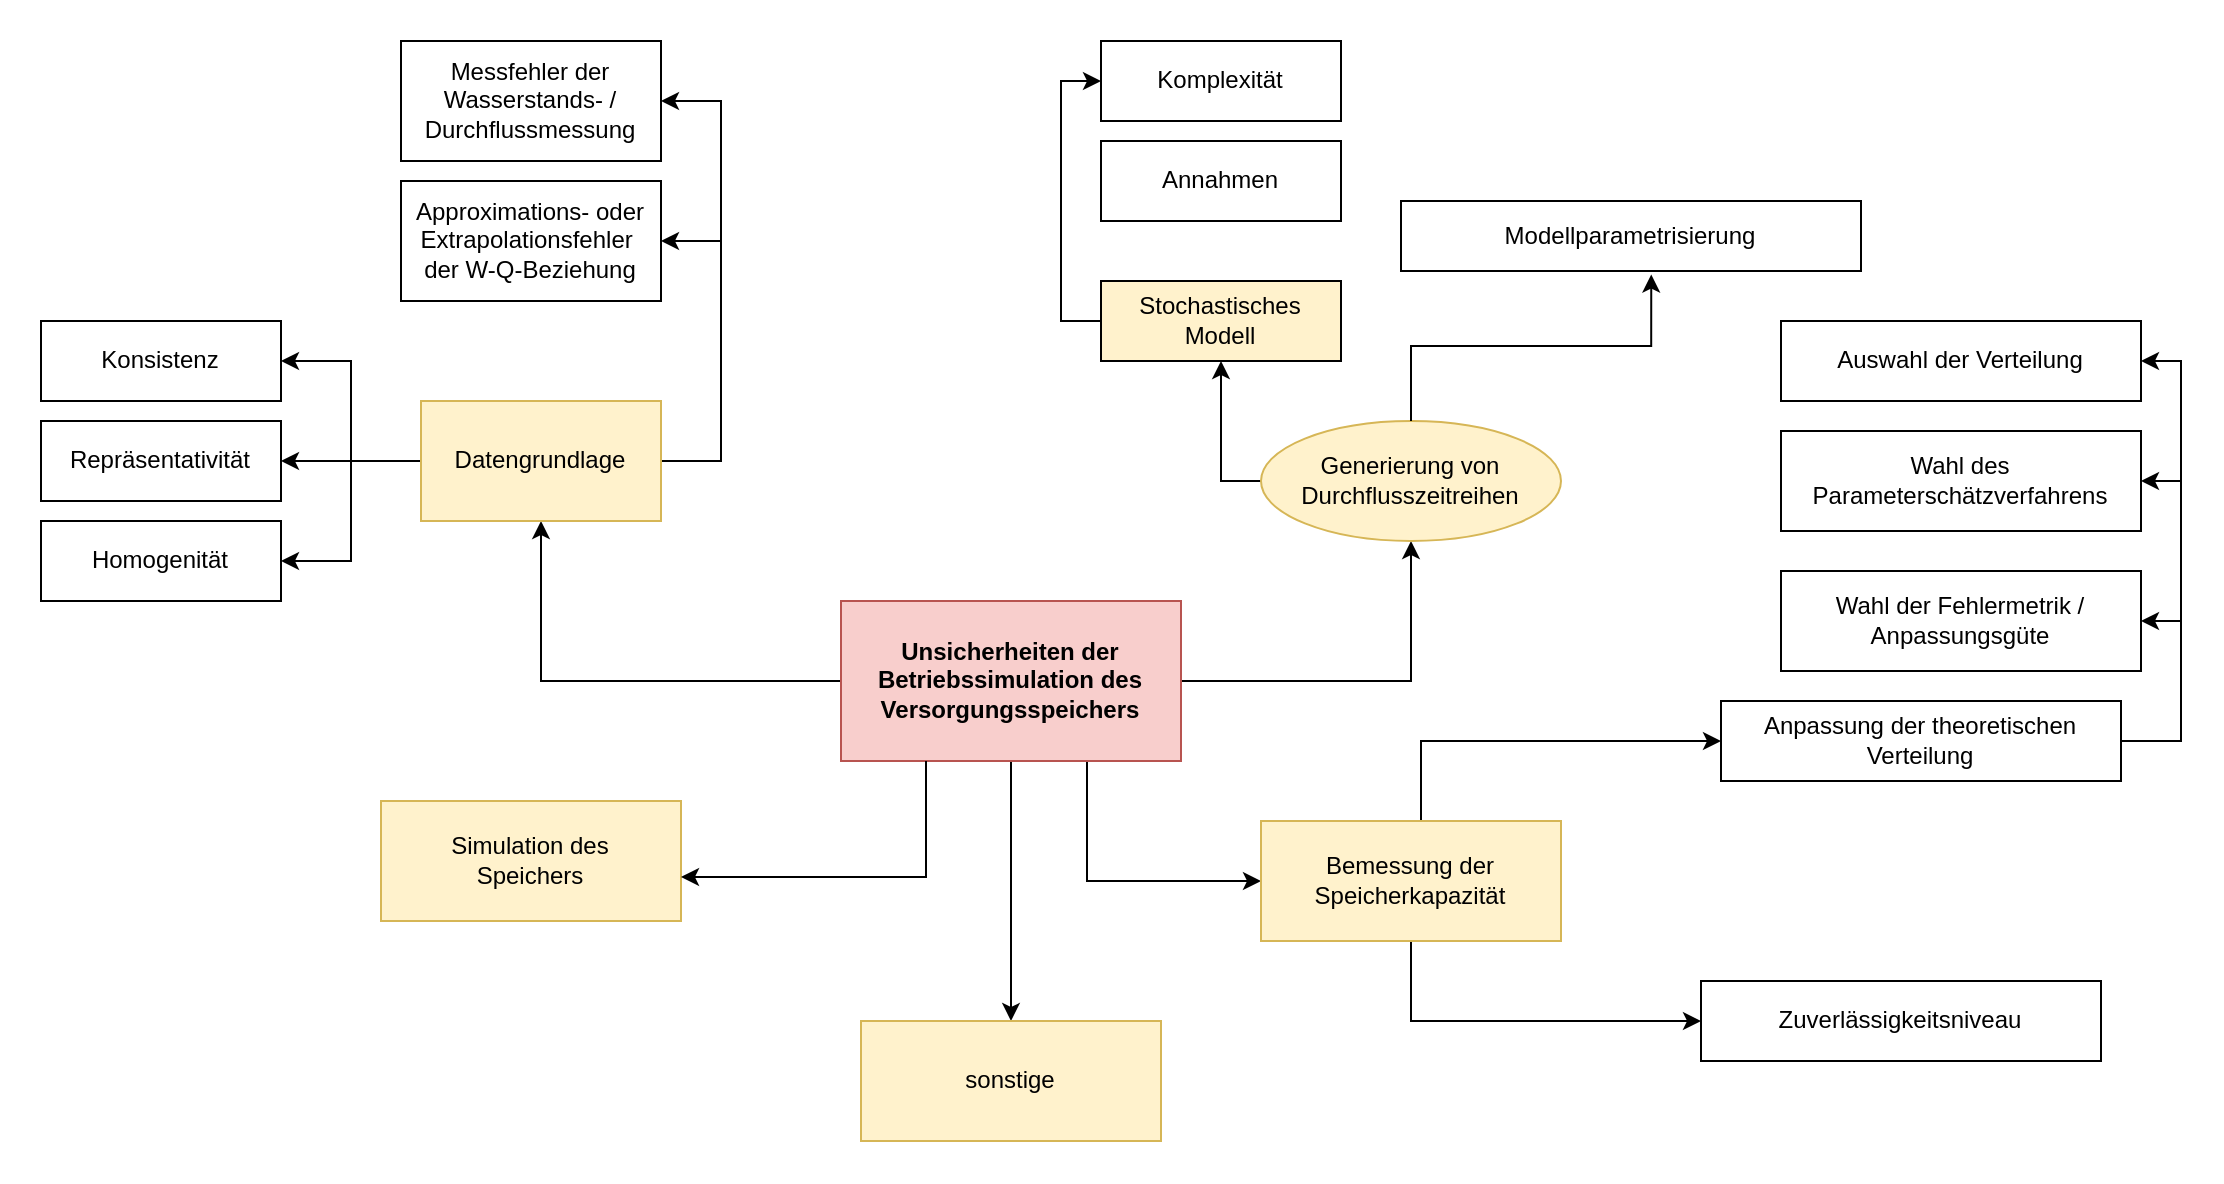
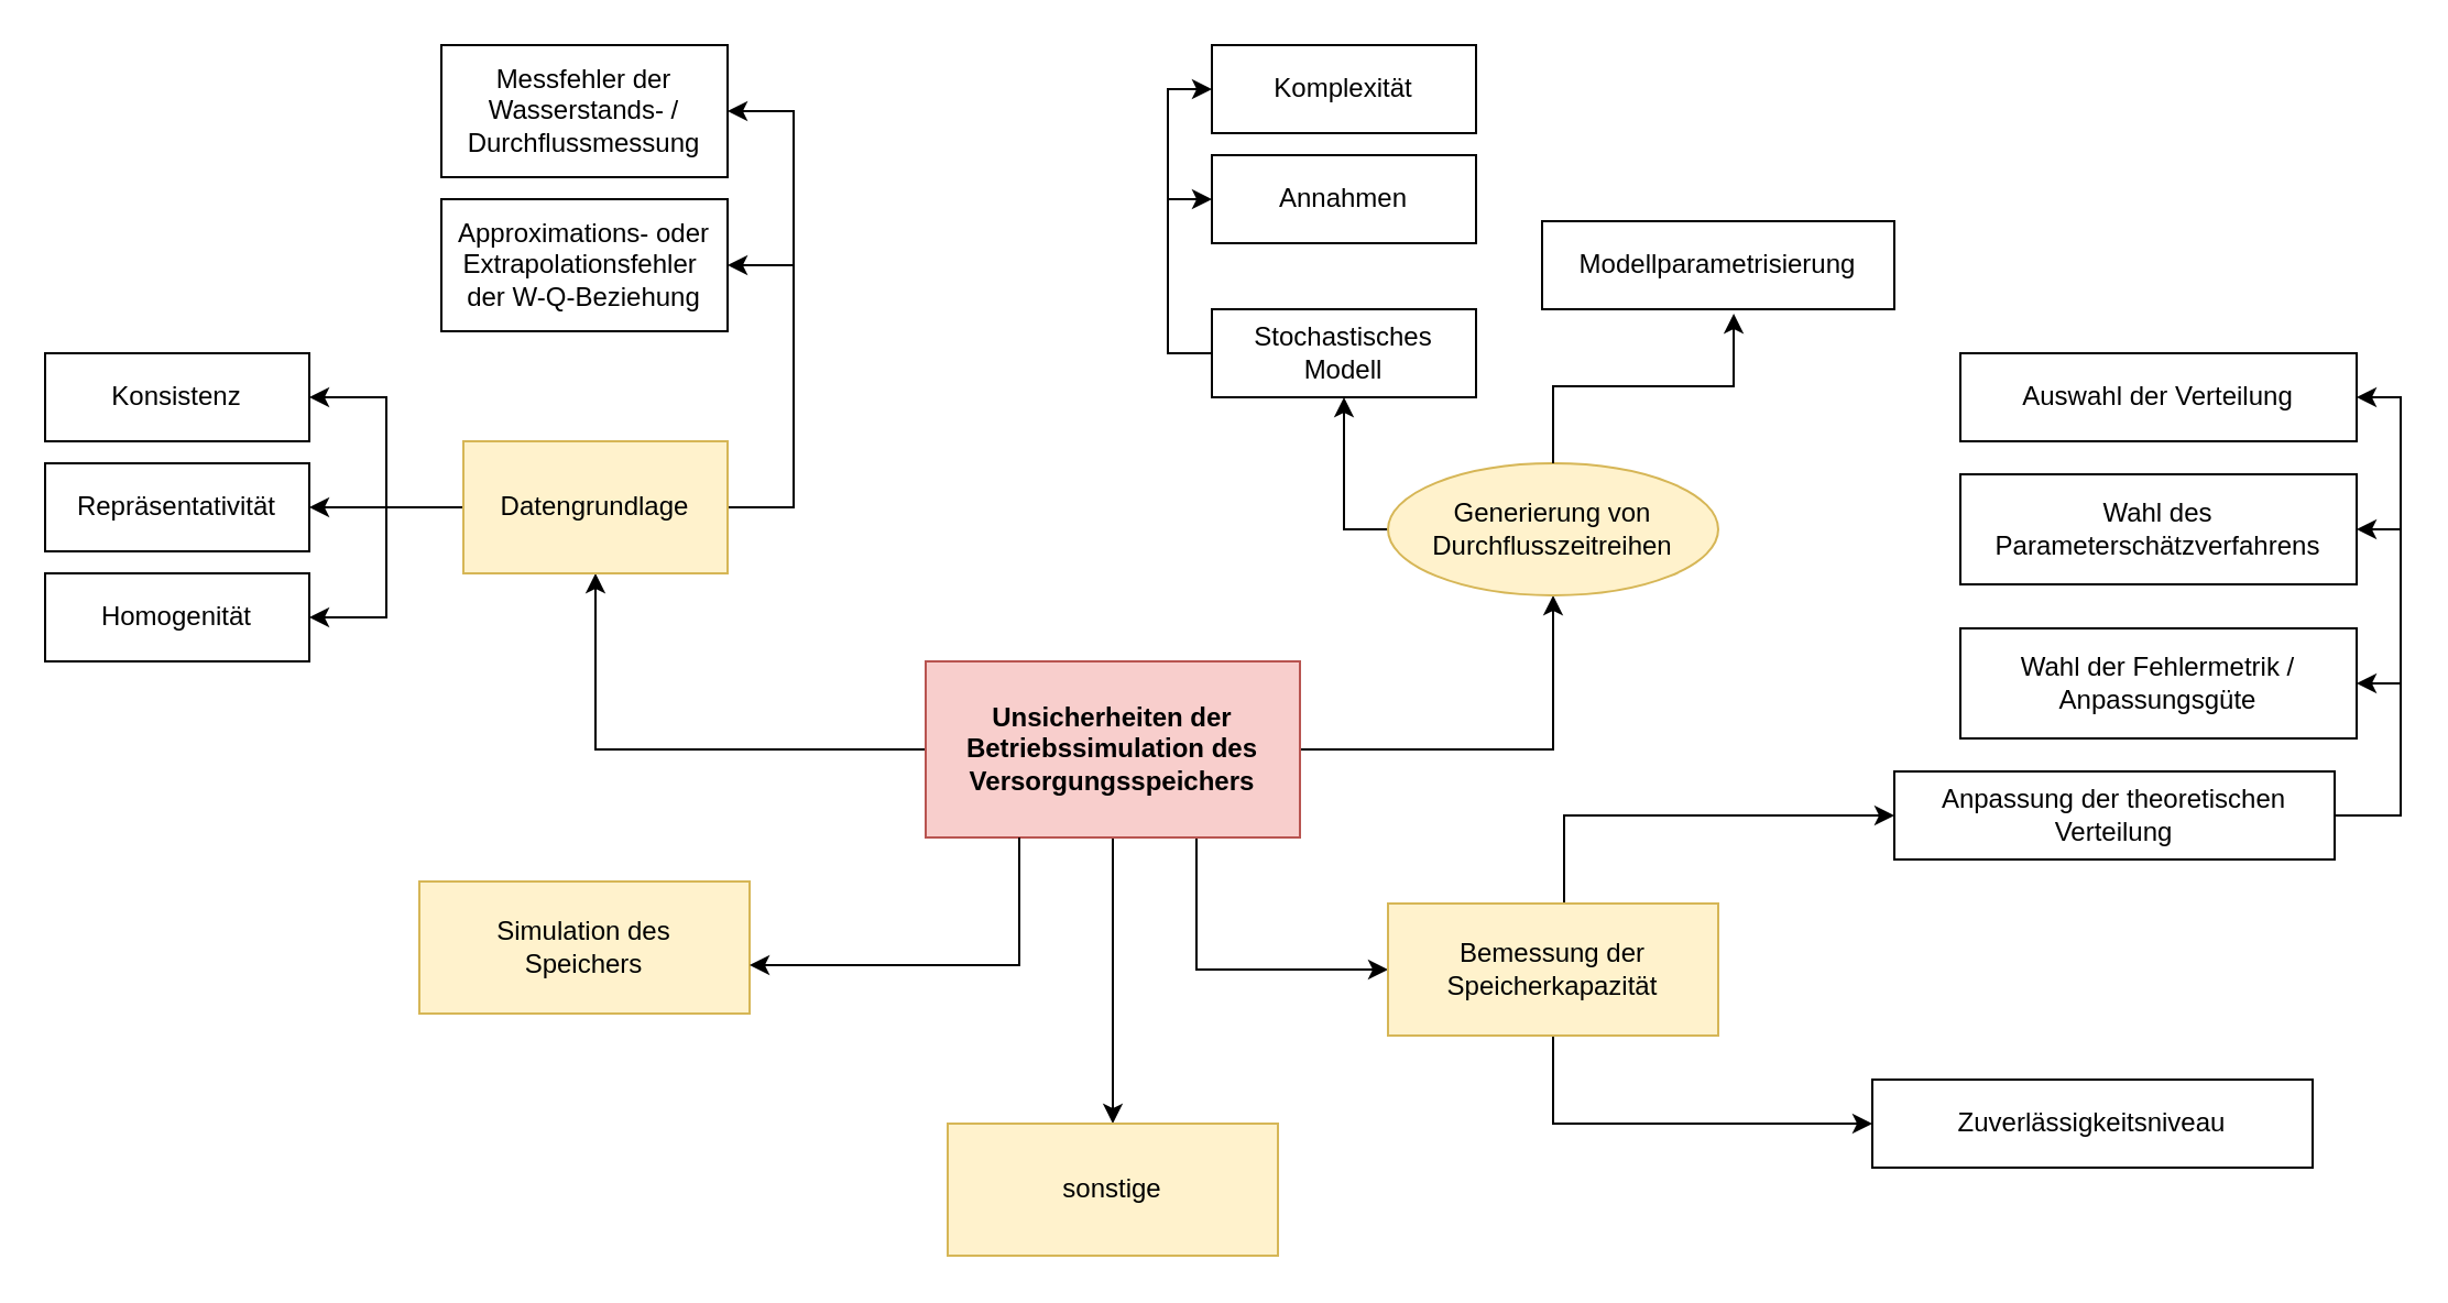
  <mxCell id="0" />
  <mxCell id="1" parent="0" />
  <mxCell id="2" style="edgeStyle=orthogonalEdgeStyle;rounded=0;orthogonalLoop=1;jettySize=auto;html=1;entryX=0.5;entryY=1;entryDx=0;entryDy=0;" edge="1" parent="1" source="6" target="12"><mxGeometry relative="1" as="geometry" /></mxCell>
  <mxCell id="3" style="edgeStyle=orthogonalEdgeStyle;rounded=0;orthogonalLoop=1;jettySize=auto;html=1;exitX=1;exitY=0.5;exitDx=0;exitDy=0;entryX=0.5;entryY=1;entryDx=0;entryDy=0;" edge="1" parent="1" source="6" target="18"><mxGeometry relative="1" as="geometry" /></mxCell>
  <mxCell id="4" style="edgeStyle=orthogonalEdgeStyle;rounded=0;orthogonalLoop=1;jettySize=auto;html=1;exitX=0.75;exitY=1;exitDx=0;exitDy=0;" edge="1" parent="1" source="6" target="29"><mxGeometry relative="1" as="geometry"><Array as="points"><mxPoint x="543" y="440" /></Array></mxGeometry></mxCell>
  <mxCell id="5" style="edgeStyle=orthogonalEdgeStyle;rounded=0;orthogonalLoop=1;jettySize=auto;html=1;exitX=0.5;exitY=1;exitDx=0;exitDy=0;" edge="1" parent="1" source="6" target="26"><mxGeometry relative="1" as="geometry" /></mxCell>
  <mxCell id="6" value="&lt;b&gt;Unsicherheiten der Betriebssimulation des Versorgungsspeichers&lt;/b&gt;" style="rounded=0;whiteSpace=wrap;html=1;fillColor=#f8cecc;strokeColor=#b85450;" vertex="1" parent="1"><mxGeometry x="420" y="300" width="170" height="80" as="geometry" /></mxCell>
  <mxCell id="7" style="edgeStyle=orthogonalEdgeStyle;rounded=0;orthogonalLoop=1;jettySize=auto;html=1;entryX=1;entryY=0.5;entryDx=0;entryDy=0;" edge="1" parent="1" source="12" target="14"><mxGeometry relative="1" as="geometry" /></mxCell>
  <mxCell id="8" style="edgeStyle=orthogonalEdgeStyle;rounded=0;orthogonalLoop=1;jettySize=auto;html=1;exitX=0;exitY=0.5;exitDx=0;exitDy=0;entryX=1;entryY=0.5;entryDx=0;entryDy=0;" edge="1" parent="1" source="12" target="13"><mxGeometry relative="1" as="geometry" /></mxCell>
  <mxCell id="9" style="edgeStyle=orthogonalEdgeStyle;rounded=0;orthogonalLoop=1;jettySize=auto;html=1;exitX=0;exitY=0.5;exitDx=0;exitDy=0;entryX=1;entryY=0.5;entryDx=0;entryDy=0;" edge="1" parent="1" source="12" target="15"><mxGeometry relative="1" as="geometry" /></mxCell>
  <mxCell id="10" style="edgeStyle=orthogonalEdgeStyle;rounded=0;orthogonalLoop=1;jettySize=auto;html=1;entryX=1;entryY=0.5;entryDx=0;entryDy=0;" edge="1" parent="1" source="12" target="16"><mxGeometry relative="1" as="geometry"><Array as="points"><mxPoint x="360" y="230" /><mxPoint x="360" y="50" /></Array></mxGeometry></mxCell>
  <mxCell id="11" style="edgeStyle=orthogonalEdgeStyle;rounded=0;orthogonalLoop=1;jettySize=auto;html=1;exitX=1;exitY=0.5;exitDx=0;exitDy=0;entryX=1;entryY=0.5;entryDx=0;entryDy=0;" edge="1" parent="1" source="12" target="39"><mxGeometry relative="1" as="geometry"><Array as="points"><mxPoint x="360" y="230" /><mxPoint x="360" y="120" /></Array></mxGeometry></mxCell>
  <mxCell id="12" value="Datengrundlage" style="rounded=0;whiteSpace=wrap;html=1;fillColor=#fff2cc;strokeColor=#d6b656;" vertex="1" parent="1"><mxGeometry x="210" y="200" width="120" height="60" as="geometry" /></mxCell>
  <mxCell id="13" value="Repräsentativität" style="rounded=0;whiteSpace=wrap;html=1;" vertex="1" parent="1"><mxGeometry x="20" y="210" width="120" height="40" as="geometry" /></mxCell>
  <mxCell id="14" value="Konsistenz" style="rounded=0;whiteSpace=wrap;html=1;" vertex="1" parent="1"><mxGeometry x="20" y="160" width="120" height="40" as="geometry" /></mxCell>
  <mxCell id="15" value="Homogenität" style="rounded=0;whiteSpace=wrap;html=1;" vertex="1" parent="1"><mxGeometry x="20" y="260" width="120" height="40" as="geometry" /></mxCell>
  <mxCell id="16" value="&lt;div&gt;Messfehler der &lt;br&gt;&lt;/div&gt;&lt;div&gt;Wasserstands- /&lt;/div&gt;&lt;div&gt;Durchflussmessung&lt;br&gt;&lt;/div&gt;" style="rounded=0;whiteSpace=wrap;html=1;" vertex="1" parent="1"><mxGeometry x="200" y="20" width="130" height="60" as="geometry" /></mxCell>
  <mxCell id="17" style="edgeStyle=orthogonalEdgeStyle;rounded=0;orthogonalLoop=1;jettySize=auto;html=1;exitX=0;exitY=0.5;exitDx=0;exitDy=0;entryX=0.5;entryY=1;entryDx=0;entryDy=0;" edge="1" parent="1" source="18" target="21"><mxGeometry relative="1" as="geometry" /></mxCell>
  <mxCell id="18" value="&lt;div&gt;Generierung von&lt;/div&gt;&lt;div&gt;Durchflusszeitreihen&lt;br&gt;&lt;/div&gt;" style="ellipse;whiteSpace=wrap;html=1;fillColor=#fff2cc;strokeColor=#d6b656;" vertex="1" parent="1"><mxGeometry x="630" y="210" width="150" height="60" as="geometry" /></mxCell>
  <mxCell id="19" style="edgeStyle=orthogonalEdgeStyle;rounded=0;orthogonalLoop=1;jettySize=auto;html=1;entryX=0;entryY=0.5;entryDx=0;entryDy=0;" edge="1" parent="1" source="21" target="23"><mxGeometry relative="1" as="geometry"><Array as="points"><mxPoint x="530" y="160" /><mxPoint x="530" y="40" /></Array></mxGeometry></mxCell>
- <mxCell id="21" value="Stochastisches Modell" style="rounded=0;whiteSpace=wrap;html=1;fillColor=#fff2cc;" vertex="1" parent="1"><mxGeometry x="550" y="140" width="120" height="40" as="geometry" /></mxCell>
- <mxCell id="22" value="Modellparametrisierung" style="rounded=0;whiteSpace=wrap;html=1;" vertex="1" parent="1"><mxGeometry x="700" y="100" width="230" height="35" as="geometry" /></mxCell>
+ <mxCell id="20" style="edgeStyle=orthogonalEdgeStyle;rounded=0;orthogonalLoop=1;jettySize=auto;html=1;entryX=0;entryY=0.5;entryDx=0;entryDy=0;" edge="1" parent="1" source="21" target="24"><mxGeometry relative="1" as="geometry"><Array as="points"><mxPoint x="530" y="160" /><mxPoint x="530" y="90" /></Array></mxGeometry></mxCell>
+ <mxCell id="21" value="Stochastisches Modell" style="rounded=0;whiteSpace=wrap;html=1;" vertex="1" parent="1"><mxGeometry x="550" y="140" width="120" height="40" as="geometry" /></mxCell>
+ <mxCell id="22" value="Modellparametrisierung" style="rounded=0;whiteSpace=wrap;html=1;" vertex="1" parent="1"><mxGeometry x="700" y="100" width="160" height="40" as="geometry" /></mxCell>
  <mxCell id="23" value="Komplexität" style="rounded=0;whiteSpace=wrap;html=1;" vertex="1" parent="1"><mxGeometry x="550" y="20" width="120" height="40" as="geometry" /></mxCell>
  <mxCell id="24" value="Annahmen" style="rounded=0;whiteSpace=wrap;html=1;" vertex="1" parent="1"><mxGeometry x="550" y="70" width="120" height="40" as="geometry" /></mxCell>
  <mxCell id="25" style="edgeStyle=orthogonalEdgeStyle;rounded=0;orthogonalLoop=1;jettySize=auto;html=1;exitX=0.5;exitY=0;exitDx=0;exitDy=0;entryX=0.544;entryY=1.05;entryDx=0;entryDy=0;entryPerimeter=0;" edge="1" parent="1" source="18" target="22"><mxGeometry relative="1" as="geometry" /></mxCell>
  <mxCell id="26" value="sonstige" style="rounded=0;whiteSpace=wrap;html=1;fillColor=#fff2cc;strokeColor=#d6b656;" vertex="1" parent="1"><mxGeometry x="430" y="510" width="150" height="60" as="geometry" /></mxCell>
  <mxCell id="27" style="edgeStyle=orthogonalEdgeStyle;rounded=0;orthogonalLoop=1;jettySize=auto;html=1;exitX=0.5;exitY=1;exitDx=0;exitDy=0;entryX=0;entryY=0.5;entryDx=0;entryDy=0;" edge="1" parent="1" source="29" target="35"><mxGeometry relative="1" as="geometry" /></mxCell>
  <mxCell id="28" style="edgeStyle=orthogonalEdgeStyle;rounded=0;orthogonalLoop=1;jettySize=auto;html=1;entryX=0;entryY=0.5;entryDx=0;entryDy=0;" edge="1" parent="1" source="29" target="33"><mxGeometry relative="1" as="geometry"><Array as="points"><mxPoint x="710" y="370" /></Array></mxGeometry></mxCell>
  <mxCell id="29" value="&lt;div&gt;Bemessung der &lt;br&gt;&lt;/div&gt;&lt;div&gt;Speicherkapazität&lt;br&gt;&lt;/div&gt;" style="rounded=0;whiteSpace=wrap;html=1;fillColor=#fff2cc;strokeColor=#d6b656;" vertex="1" parent="1"><mxGeometry x="630" y="410" width="150" height="60" as="geometry" /></mxCell>
  <mxCell id="30" style="edgeStyle=orthogonalEdgeStyle;rounded=0;orthogonalLoop=1;jettySize=auto;html=1;entryX=1;entryY=0.5;entryDx=0;entryDy=0;" edge="1" parent="1" source="33" target="36"><mxGeometry relative="1" as="geometry"><Array as="points"><mxPoint x="1090" y="370" /><mxPoint x="1090" y="310" /></Array></mxGeometry></mxCell>
  <mxCell id="31" style="edgeStyle=orthogonalEdgeStyle;rounded=0;orthogonalLoop=1;jettySize=auto;html=1;entryX=1;entryY=0.5;entryDx=0;entryDy=0;" edge="1" parent="1" source="33" target="37"><mxGeometry relative="1" as="geometry"><Array as="points"><mxPoint x="1090" y="370" /><mxPoint x="1090" y="240" /></Array></mxGeometry></mxCell>
  <mxCell id="32" style="edgeStyle=orthogonalEdgeStyle;rounded=0;orthogonalLoop=1;jettySize=auto;html=1;entryX=1;entryY=0.5;entryDx=0;entryDy=0;" edge="1" parent="1" source="33" target="34"><mxGeometry relative="1" as="geometry"><Array as="points"><mxPoint x="1090" y="370" /><mxPoint x="1090" y="180" /></Array></mxGeometry></mxCell>
  <mxCell id="33" value="Anpassung der theoretischen Verteilung" style="rounded=0;whiteSpace=wrap;html=1;" vertex="1" parent="1"><mxGeometry x="860" y="350" width="200" height="40" as="geometry" /></mxCell>
  <mxCell id="34" value="Auswahl der Verteilung" style="rounded=0;whiteSpace=wrap;html=1;" vertex="1" parent="1"><mxGeometry x="890" y="160" width="180" height="40" as="geometry" /></mxCell>
  <mxCell id="35" value="Zuverlässigkeitsniveau" style="rounded=0;whiteSpace=wrap;html=1;" vertex="1" parent="1"><mxGeometry x="850" y="490" width="200" height="40" as="geometry" /></mxCell>
  <mxCell id="36" value="Wahl der Fehlermetrik / Anpassungsgüte" style="rounded=0;whiteSpace=wrap;html=1;" vertex="1" parent="1"><mxGeometry x="890" y="285" width="180" height="50" as="geometry" /></mxCell>
  <mxCell id="37" value="Wahl des Parameterschätzverfahrens" style="rounded=0;whiteSpace=wrap;html=1;" vertex="1" parent="1"><mxGeometry x="890" y="215" width="180" height="50" as="geometry" /></mxCell>
  <mxCell id="38" value="&lt;div&gt;Simulation des&lt;/div&gt;&lt;div&gt;Speichers&lt;br&gt;&lt;/div&gt;" style="rounded=0;whiteSpace=wrap;html=1;fillColor=#fff2cc;strokeColor=#d6b656;" vertex="1" parent="1"><mxGeometry x="190" y="400" width="150" height="60" as="geometry" /></mxCell>
  <mxCell id="39" value="&lt;div&gt;Approximations- oder&lt;/div&gt;&lt;div&gt;Extrapolationsfehler&amp;nbsp;&lt;/div&gt;&lt;div&gt;der W-Q-Beziehung&lt;br&gt;&lt;/div&gt;" style="rounded=0;whiteSpace=wrap;html=1;" vertex="1" parent="1"><mxGeometry x="200" y="90" width="130" height="60" as="geometry" /></mxCell>
  <mxCell id="40" style="edgeStyle=orthogonalEdgeStyle;rounded=0;orthogonalLoop=1;jettySize=auto;html=1;exitX=0.25;exitY=1;exitDx=0;exitDy=0;entryX=1;entryY=0.633;entryDx=0;entryDy=0;entryPerimeter=0;" edge="1" parent="1" source="6" target="38"><mxGeometry relative="1" as="geometry" /></mxCell>
